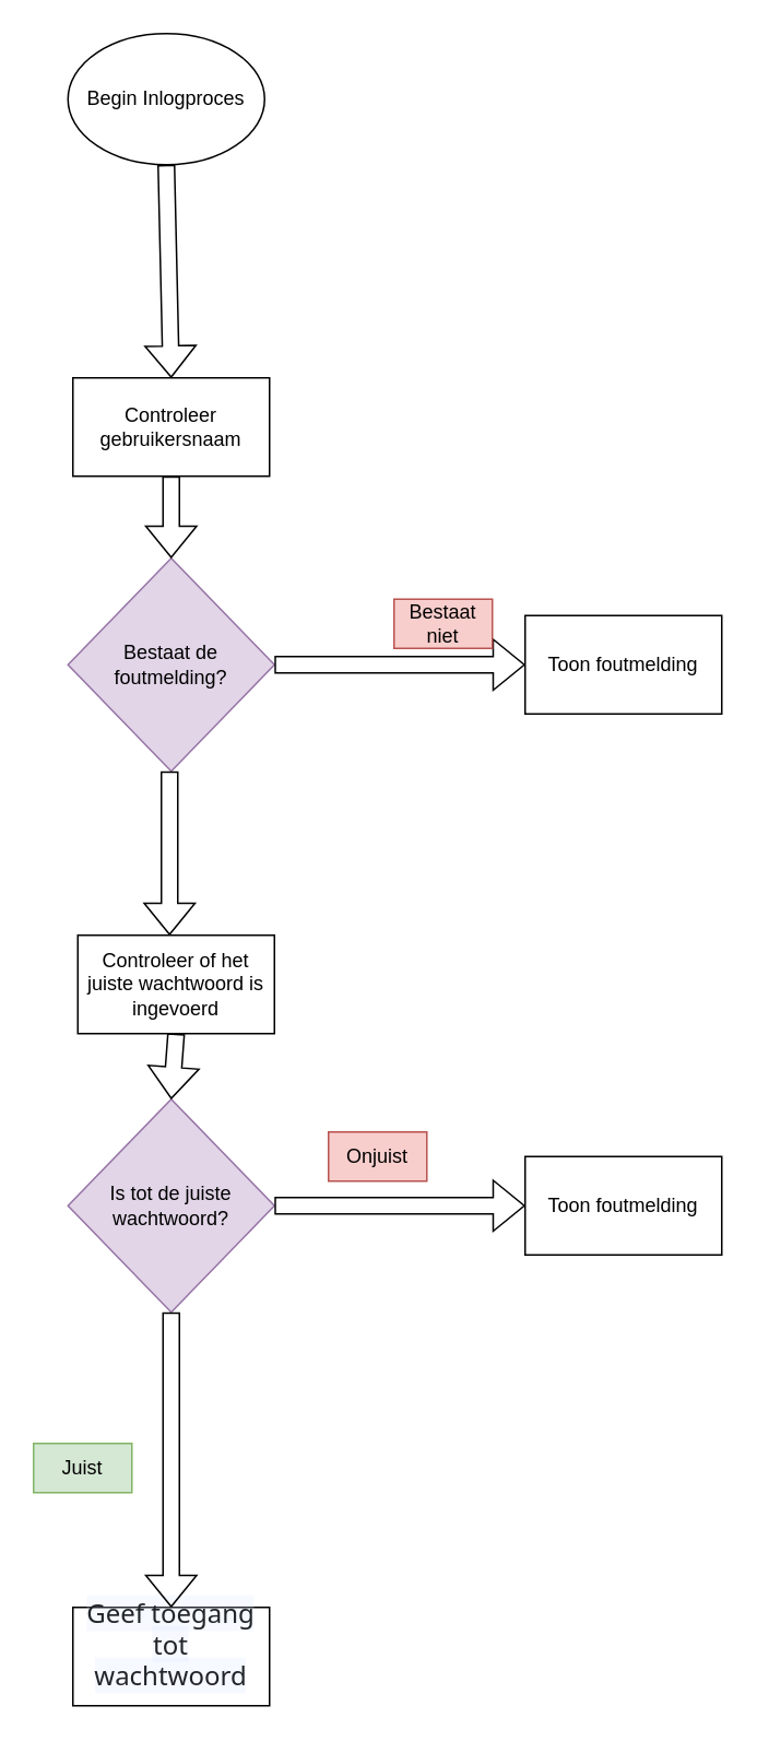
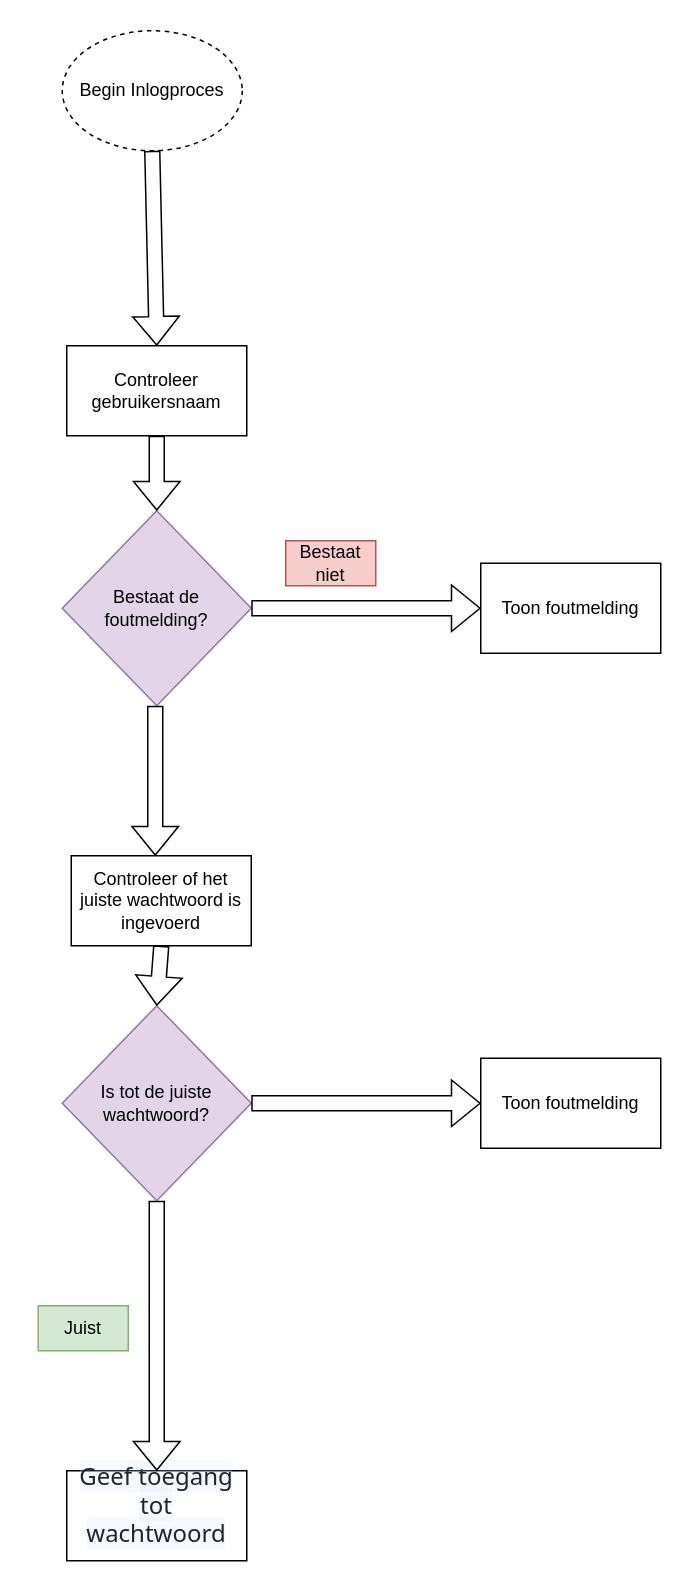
  <mxCell id="0" />
  <mxCell id="1" parent="0" />
- <mxCell id="2" value="Begin Inlogproces" style="ellipse;whiteSpace=wrap;html=1;" vertex="1" parent="1"><mxGeometry x="41" y="20" width="120" height="80" as="geometry" /></mxCell>
+ <mxCell id="2" value="Begin Inlogproces" style="ellipse;whiteSpace=wrap;html=1;dashed=1;" vertex="1" parent="1"><mxGeometry x="41" y="20" width="120" height="80" as="geometry" /></mxCell>
  <mxCell id="3" value="Bestaat de foutmelding?" style="rhombus;whiteSpace=wrap;html=1;fillColor=#e1d5e7;strokeColor=#9673a6;" vertex="1" parent="1"><mxGeometry x="41" y="340" width="126" height="130" as="geometry" /></mxCell>
  <mxCell id="4" value="Is tot de juiste wachtwoord?" style="rhombus;whiteSpace=wrap;html=1;fillColor=#e1d5e7;strokeColor=#9673a6;" vertex="1" parent="1"><mxGeometry x="41" y="670" width="126" height="130" as="geometry" /></mxCell>
  <mxCell id="5" value="" style="shape=flexArrow;endArrow=classic;html=1;rounded=0;exitX=1;exitY=0.5;exitDx=0;exitDy=0;" edge="1" parent="1" source="3"><mxGeometry width="50" height="50" relative="1" as="geometry"><mxPoint x="170" y="410" as="sourcePoint" /><mxPoint x="320" y="405" as="targetPoint" /></mxGeometry></mxCell>
  <mxCell id="6" value="" style="shape=flexArrow;endArrow=classic;html=1;rounded=0;exitX=0.5;exitY=1;exitDx=0;exitDy=0;" edge="1" parent="1" source="2"><mxGeometry width="50" height="50" relative="1" as="geometry"><mxPoint x="100" y="300" as="sourcePoint" /><mxPoint x="104" y="230" as="targetPoint" /></mxGeometry></mxCell>
- <mxCell id="7" value="Bestaat niet" style="text;html=1;align=center;verticalAlign=middle;whiteSpace=wrap;rounded=0;fillColor=#f8cecc;strokeColor=#b85450;" vertex="1" parent="1"><mxGeometry x="240" y="365" width="60" height="30" as="geometry" /></mxCell>
+ <mxCell id="7" value="Bestaat niet" style="text;html=1;align=center;verticalAlign=middle;whiteSpace=wrap;rounded=0;fillColor=#f8cecc;strokeColor=#b85450;" vertex="1" parent="1"><mxGeometry x="190" y="360" width="60" height="30" as="geometry" /></mxCell>
  <mxCell id="8" value="Toon foutmelding" style="rounded=0;whiteSpace=wrap;html=1;" vertex="1" parent="1"><mxGeometry x="320" y="375" width="120" height="60" as="geometry" /></mxCell>
  <mxCell id="9" value="" style="shape=flexArrow;endArrow=classic;html=1;rounded=0;exitX=0.5;exitY=1;exitDx=0;exitDy=0;entryX=0.5;entryY=0;entryDx=0;entryDy=0;" edge="1" parent="1"><mxGeometry width="50" height="50" relative="1" as="geometry"><mxPoint x="103" y="470" as="sourcePoint" /><mxPoint x="103" y="570" as="targetPoint" /></mxGeometry></mxCell>
  <mxCell id="10" value="" style="shape=flexArrow;endArrow=classic;html=1;rounded=0;exitX=1;exitY=0.5;exitDx=0;exitDy=0;entryX=0;entryY=0.5;entryDx=0;entryDy=0;" edge="1" parent="1" source="4" target="11"><mxGeometry width="50" height="50" relative="1" as="geometry"><mxPoint x="170" y="640" as="sourcePoint" /><mxPoint x="320" y="635" as="targetPoint" /></mxGeometry></mxCell>
  <mxCell id="11" value="Toon foutmelding" style="rounded=0;whiteSpace=wrap;html=1;" vertex="1" parent="1"><mxGeometry x="320" y="705" width="120" height="60" as="geometry" /></mxCell>
- <mxCell id="12" value="Onjuist" style="text;html=1;align=center;verticalAlign=middle;whiteSpace=wrap;rounded=0;fillColor=#f8cecc;strokeColor=#b85450;" vertex="1" parent="1"><mxGeometry x="200" width="60" height="30" as="geometry" y="690" /></mxCell>
  <mxCell id="13" value="&#10;&lt;span style=&quot;color: rgb(33, 37, 41); font-family: system-ui, -apple-system, &amp;quot;Segoe UI&amp;quot;, Roboto, &amp;quot;Helvetica Neue&amp;quot;, &amp;quot;Noto Sans&amp;quot;, &amp;quot;Liberation Sans&amp;quot;, Arial, sans-serif, &amp;quot;Apple Color Emoji&amp;quot;, &amp;quot;Segoe UI Emoji&amp;quot;, &amp;quot;Segoe UI Symbol&amp;quot;, &amp;quot;Noto Color Emoji&amp;quot;; font-size: 16px; font-style: normal; font-variant-ligatures: normal; font-variant-caps: normal; font-weight: 400; letter-spacing: normal; orphans: 2; text-align: left; text-indent: 0px; text-transform: none; widows: 2; word-spacing: 0px; -webkit-text-stroke-width: 0px; white-space: normal; background-color: rgba(207, 226, 255, 0.2); text-decoration-thickness: initial; text-decoration-style: initial; text-decoration-color: initial; display: inline !important; float: none;&quot;&gt;Geef toegang tot wachtwoord&lt;/span&gt;&#10;&#10;" style="rounded=0;whiteSpace=wrap;html=1;" vertex="1" parent="1"><mxGeometry x="44" y="980" width="120" height="60" as="geometry" /></mxCell>
  <mxCell id="14" value="" style="shape=flexArrow;endArrow=classic;html=1;rounded=0;entryX=0.5;entryY=0;entryDx=0;entryDy=0;" edge="1" parent="1" target="13"><mxGeometry width="50" height="50" relative="1" as="geometry"><mxPoint x="104" y="800" as="sourcePoint" /><mxPoint x="170" y="680" as="targetPoint" /></mxGeometry></mxCell>
- <mxCell id="15" value="Juist" style="text;html=1;align=center;verticalAlign=middle;whiteSpace=wrap;rounded=0;fillColor=#d5e8d4;strokeColor=#82b366;" vertex="1" parent="1"><mxGeometry x="20" y="880" width="60" height="30" as="geometry" /></mxCell>
+ <mxCell id="15" value="Juist" style="text;html=1;align=center;verticalAlign=middle;whiteSpace=wrap;rounded=0;fillColor=#d5e8d4;strokeColor=#82b366;" vertex="1" parent="1"><mxGeometry x="25" y="870" width="60" height="30" as="geometry" /></mxCell>
  <mxCell id="16" value="Controleer gebruikersnaam" style="rounded=0;whiteSpace=wrap;html=1;" vertex="1" parent="1"><mxGeometry x="44" y="230" width="120" height="60" as="geometry" /></mxCell>
  <mxCell id="17" value="" style="shape=flexArrow;endArrow=classic;html=1;rounded=0;exitX=0.5;exitY=1;exitDx=0;exitDy=0;entryX=0.5;entryY=0;entryDx=0;entryDy=0;" edge="1" parent="1" source="16" target="3"><mxGeometry width="50" height="50" relative="1" as="geometry"><mxPoint x="100" y="330" as="sourcePoint" /><mxPoint x="150" y="280" as="targetPoint" /></mxGeometry></mxCell>
  <mxCell id="18" value="Controleer of het juiste wachtwoord is ingevoerd" style="rounded=0;whiteSpace=wrap;html=1;" vertex="1" parent="1"><mxGeometry x="47" y="570" width="120" height="60" as="geometry" /></mxCell>
  <mxCell id="19" value="" style="shape=flexArrow;endArrow=classic;html=1;rounded=0;entryX=0.5;entryY=0;entryDx=0;entryDy=0;exitX=0.5;exitY=1;exitDx=0;exitDy=0;" edge="1" parent="1" source="18" target="4"><mxGeometry width="50" height="50" relative="1" as="geometry"><mxPoint x="100" y="640" as="sourcePoint" /><mxPoint x="150" y="590" as="targetPoint" /></mxGeometry></mxCell>
